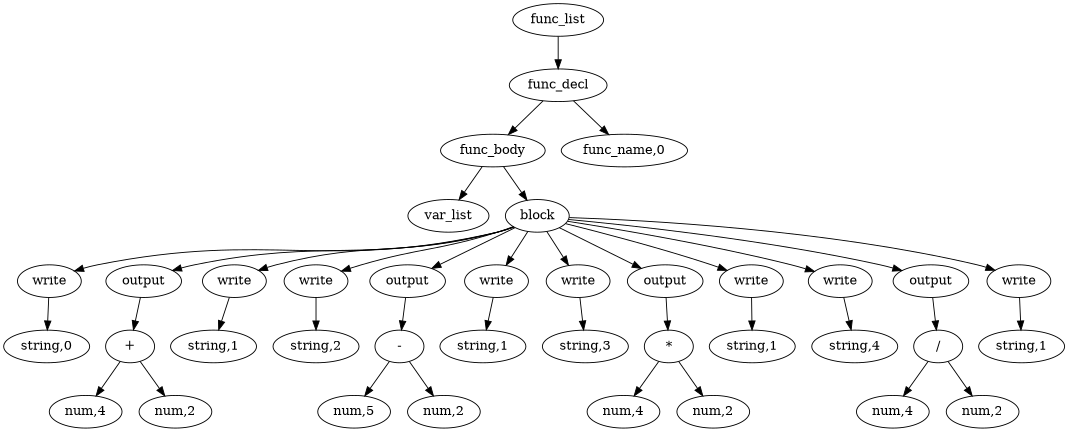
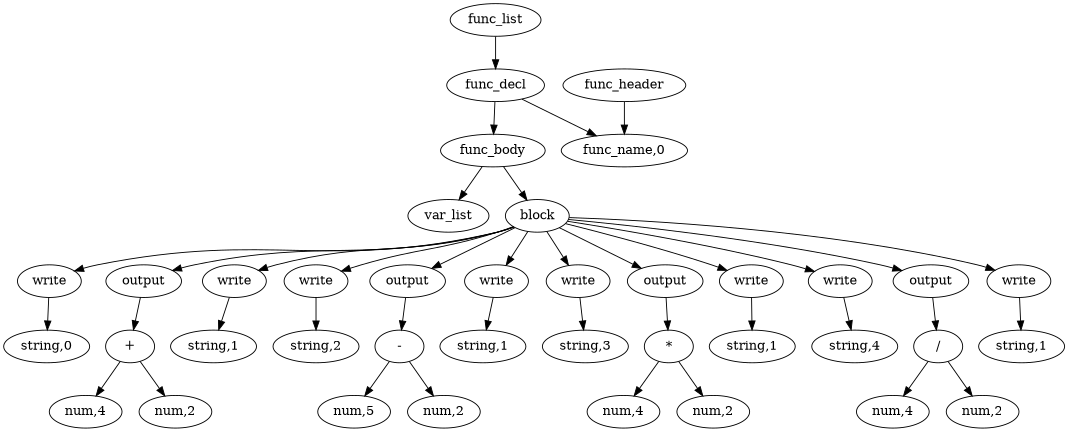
  digraph {
    ordering=out
    n1 [label=func_list]
    n2 [label=func_decl]
    n3 [label=func_body]
    n4 [label="func_name,0"]
+   n5 [label=func_header]
    n6 [label=var_list]
    n7 [label=block]
    n8 [label=write]
    n9 [label=output]
    n10 [label=write]
    n11 [label=write]
    n12 [label=output]
    n13 [label=write]
    n14 [label=write]
    n15 [label=output]
    n16 [label=write]
    n17 [label=write]
    n18 [label=output]
    n19 [label=write]
    n20 [label="string,0"]
    n21 [label="+"]
    n22 [label="string,1"]
    n23 [label="string,2"]
    n24 [label="-"]
    n25 [label="string,1"]
    n26 [label="string,3"]
    n27 [label="*"]
    n28 [label="string,1"]
    n29 [label="string,4"]
    n30 [label="/"]
    n31 [label="string,1"]
    n32 [label="num,4"]
    n33 [label="num,2"]
    n34 [label="num,5"]
    n35 [label="num,2"]
    n36 [label="num,4"]
    n37 [label="num,2"]
    n38 [label="num,4"]
    n39 [label="num,2"]
    n1 -> n2
    n2 -> n3
    n2 -> n4
    n3 -> n6
    n3 -> n7
+   n5 -> n4
    n7 -> n8
    n7 -> n9
    n7 -> n10
    n7 -> n11
    n7 -> n12
    n7 -> n13
    n7 -> n14
    n7 -> n15
    n7 -> n16
    n7 -> n17
    n7 -> n18
    n7 -> n19
    n8 -> n20
    n9 -> n21
    n10 -> n22
    n11 -> n23
    n12 -> n24
    n13 -> n25
    n14 -> n26
    n15 -> n27
    n16 -> n28
    n17 -> n29
    n18 -> n30
    n19 -> n31
    n21 -> n32
    n21 -> n33
    n24 -> n34
    n24 -> n35
    n27 -> n36
    n27 -> n37
    n30 -> n38
    n30 -> n39
  }
